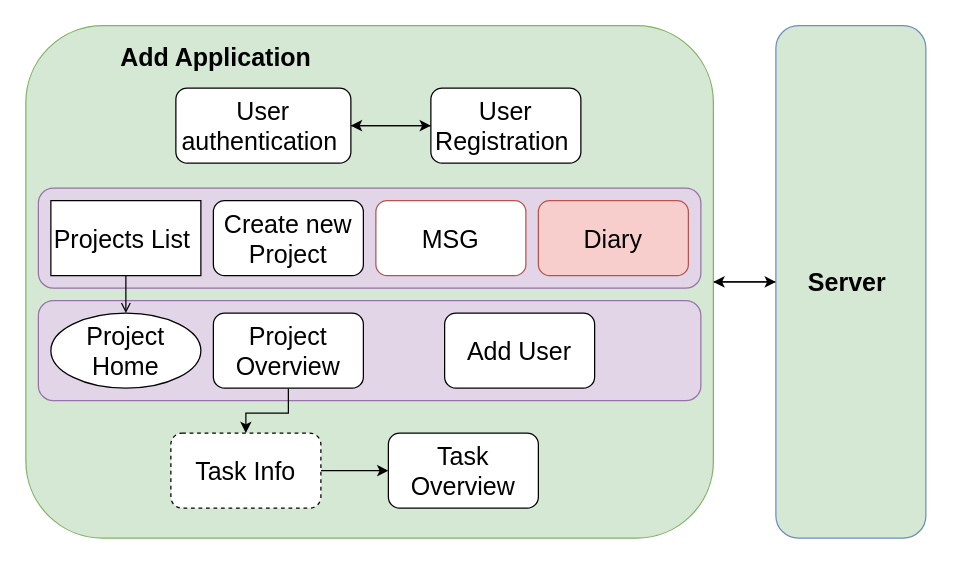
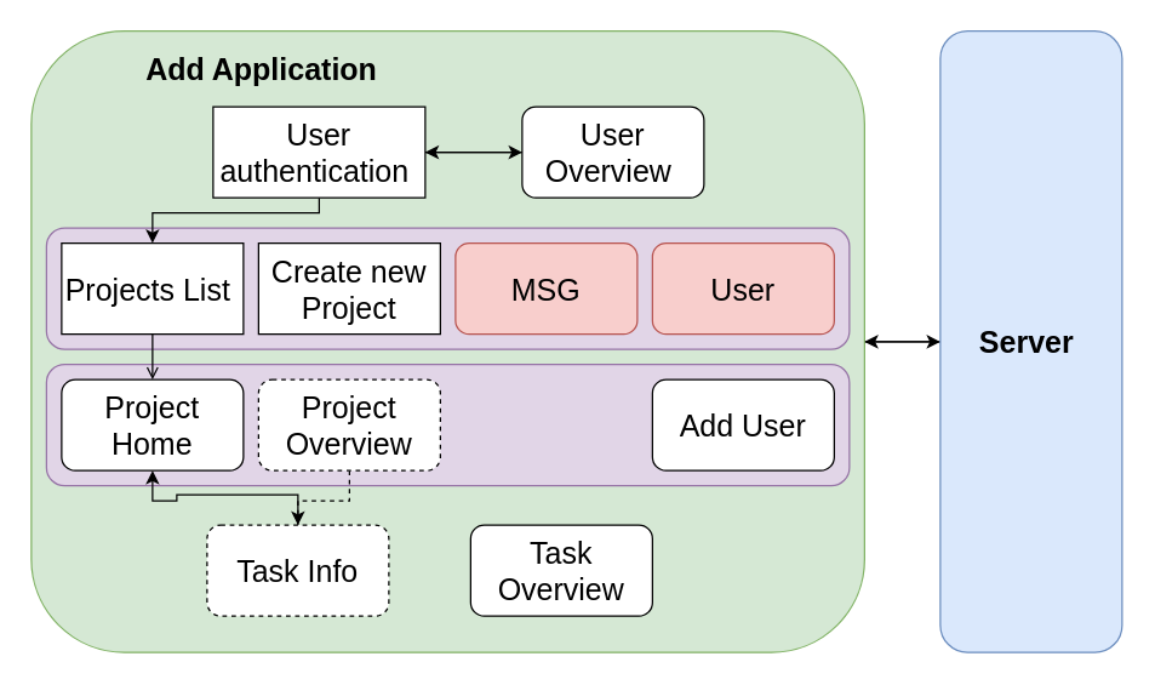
  <mxCell id="0" />
  <mxCell id="1" parent="0" />
  <mxCell id="2" style="edgeStyle=orthogonalEdgeStyle;rounded=0;orthogonalLoop=1;jettySize=auto;html=1;entryX=0;entryY=0.5;entryDx=0;entryDy=0;fontSize=20;fontColor=default;" edge="1" parent="1" source="3" target="5"><mxGeometry relative="1" as="geometry" /></mxCell>
  <mxCell id="3" value="" style="rounded=1;whiteSpace=wrap;html=1;fillColor=#d5e8d4;strokeColor=#82b366;fontColor=default;" vertex="1" parent="1"><mxGeometry x="20" y="20" width="550" height="410" as="geometry" /></mxCell>
  <mxCell id="4" style="edgeStyle=orthogonalEdgeStyle;rounded=0;orthogonalLoop=1;jettySize=auto;html=1;fontSize=20;fontColor=default;" edge="1" parent="1" source="5" target="3"><mxGeometry relative="1" as="geometry" /></mxCell>
- <mxCell id="5" value="&lt;font style=&quot;font-size: 20px&quot;&gt;&lt;b&gt;Server&amp;nbsp;&lt;/b&gt;&lt;/font&gt;" style="rounded=1;whiteSpace=wrap;html=1;strokeColor=#6c8ebf;fillColor=#d5e8d4;fontColor=default;" vertex="1" parent="1"><mxGeometry x="620" y="20" width="120" height="410" as="geometry" /></mxCell>
+ <mxCell id="5" value="&lt;font style=&quot;font-size: 20px&quot;&gt;&lt;b&gt;Server&amp;nbsp;&lt;/b&gt;&lt;/font&gt;" style="rounded=1;whiteSpace=wrap;html=1;strokeColor=#6c8ebf;fillColor=#dae8fc;fontColor=default;" vertex="1" parent="1"><mxGeometry x="620" y="20" width="120" height="410" as="geometry" /></mxCell>
  <mxCell id="6" value="&lt;b&gt;Add Application&amp;nbsp;&lt;/b&gt;" style="text;html=1;strokeColor=none;fillColor=none;align=center;verticalAlign=middle;whiteSpace=wrap;rounded=0;fontSize=20;fontColor=default;" vertex="1" parent="1"><mxGeometry x="70" y="30" width="210" height="30" as="geometry" /></mxCell>
  <mxCell id="7" style="edgeStyle=orthogonalEdgeStyle;rounded=0;orthogonalLoop=1;jettySize=auto;html=1;exitX=1;exitY=0.5;exitDx=0;exitDy=0;fontSize=20;fontColor=default;" edge="1" parent="1" source="10" target="12"><mxGeometry relative="1" as="geometry" /></mxCell>
  <mxCell id="8" value="" style="rounded=1;whiteSpace=wrap;html=1;fontSize=20;strokeColor=#9673a6;fillColor=#e1d5e7;fontColor=default;" vertex="1" parent="1"><mxGeometry x="30" y="150" width="530" height="80" as="geometry" /></mxCell>
- <mxCell id="10" value="User authentication&amp;nbsp;" style="rounded=1;whiteSpace=wrap;html=1;fontSize=20;fillColor=default;strokeColor=default;fontColor=default;" vertex="1" parent="1"><mxGeometry x="140" y="70" width="140" height="60" as="geometry" /></mxCell>
+ <mxCell id="9" style="edgeStyle=orthogonalEdgeStyle;rounded=0;orthogonalLoop=1;jettySize=auto;html=1;fontSize=20;fontColor=default;strokeColor=default;labelBackgroundColor=default;" edge="1" parent="1" source="10" target="15"><mxGeometry relative="1" as="geometry"><Array as="points"><mxPoint x="210" y="140" /><mxPoint x="100" y="140" /></Array></mxGeometry></mxCell>
+ <mxCell id="10" value="User authentication&amp;nbsp;" style="whiteSpace=wrap;html=1;fontSize=20;fillColor=default;strokeColor=default;fontColor=default;rounded=0;" vertex="1" parent="1"><mxGeometry x="140" y="70" width="140" height="60" as="geometry" /></mxCell>
  <mxCell id="11" style="edgeStyle=orthogonalEdgeStyle;rounded=0;orthogonalLoop=1;jettySize=auto;html=1;fontSize=20;fontColor=default;" edge="1" parent="1" source="12" target="10"><mxGeometry relative="1" as="geometry" /></mxCell>
- <mxCell id="12" value="User Registration&amp;nbsp;" style="rounded=1;whiteSpace=wrap;html=1;fontSize=20;fontColor=default;strokeColor=default;fillColor=default;" vertex="1" parent="1"><mxGeometry x="344" y="70" width="120" height="60" as="geometry" /></mxCell>
+ <mxCell id="12" value="User Overview&amp;nbsp;" style="rounded=1;whiteSpace=wrap;html=1;fontSize=20;fontColor=default;strokeColor=default;fillColor=default;" vertex="1" parent="1"><mxGeometry x="344" y="70" width="120" height="60" as="geometry" /></mxCell>
  <mxCell id="13" value="" style="rounded=1;whiteSpace=wrap;html=1;fontSize=20;strokeColor=#9673a6;fillColor=#e1d5e7;fontColor=default;" vertex="1" parent="1"><mxGeometry x="30" y="240" width="530" height="80" as="geometry" /></mxCell>
  <mxCell id="14" style="edgeStyle=orthogonalEdgeStyle;rounded=0;orthogonalLoop=1;jettySize=auto;html=1;exitX=0.5;exitY=1;exitDx=0;exitDy=0;labelBackgroundColor=default;fontSize=20;fontColor=default;strokeColor=default;endArrow=open;" edge="1" parent="1" source="15" target="19"><mxGeometry relative="1" as="geometry" /></mxCell>
  <mxCell id="15" value="Projects List&amp;nbsp;" style="whiteSpace=wrap;html=1;fontSize=20;fontColor=default;strokeColor=default;fillColor=default;rounded=0;" vertex="1" parent="1"><mxGeometry x="40" y="160" width="120" height="60" as="geometry" /></mxCell>
- <mxCell id="16" value="Create new Project" style="rounded=1;whiteSpace=wrap;html=1;fontSize=20;fontColor=default;strokeColor=default;fillColor=default;" vertex="1" parent="1"><mxGeometry x="170" y="160" width="120" height="60" as="geometry" /></mxCell>
- <mxCell id="17" value="MSG" style="rounded=1;whiteSpace=wrap;html=1;fontSize=20;strokeColor=#b85450;fillColor=#ffffff;fontColor=default;" vertex="1" parent="1"><mxGeometry x="300" y="160" width="120" height="60" as="geometry" /></mxCell>
- <mxCell id="18" value="Diary" style="rounded=1;whiteSpace=wrap;html=1;fontSize=20;strokeColor=#b85450;fillColor=#f8cecc;fontColor=default;" vertex="1" parent="1"><mxGeometry x="430" y="160" width="120" height="60" as="geometry" /></mxCell>
- <mxCell id="19" value="Project Home" style="ellipse;whiteSpace=wrap;html=1;fontSize=20;fontColor=default;strokeColor=default;fillColor=default;" vertex="1" parent="1"><mxGeometry x="40" y="250" width="120" height="60" as="geometry" /></mxCell>
- <mxCell id="20" style="edgeStyle=orthogonalEdgeStyle;rounded=0;orthogonalLoop=1;jettySize=auto;html=1;labelBackgroundColor=default;fontSize=20;fontColor=default;strokeColor=default;" edge="1" parent="1" source="21" target="24"><mxGeometry relative="1" as="geometry" /></mxCell>
- <mxCell id="21" value="Project Overview" style="rounded=1;whiteSpace=wrap;html=1;fontSize=20;fontColor=default;strokeColor=default;fillColor=default;" vertex="1" parent="1"><mxGeometry x="170" y="250" width="120" height="60" as="geometry" /></mxCell>
- <mxCell id="22" value="Add User" style="rounded=1;whiteSpace=wrap;html=1;fontSize=20;fontColor=default;strokeColor=default;fillColor=default;" vertex="1" parent="1"><mxGeometry x="355" y="250" width="120" height="60" as="geometry" /></mxCell>
- <mxCell id="23" style="edgeStyle=orthogonalEdgeStyle;rounded=0;orthogonalLoop=1;jettySize=auto;html=1;labelBackgroundColor=default;fontSize=20;fontColor=default;strokeColor=default;" edge="1" parent="1" source="24" target="25"><mxGeometry relative="1" as="geometry" /></mxCell>
+ <mxCell id="16" value="Create new Project" style="whiteSpace=wrap;html=1;fontSize=20;fontColor=default;strokeColor=default;fillColor=default;rounded=0;" vertex="1" parent="1"><mxGeometry x="170" y="160" width="120" height="60" as="geometry" /></mxCell>
+ <mxCell id="17" value="MSG" style="rounded=1;whiteSpace=wrap;html=1;fontSize=20;strokeColor=#b85450;fillColor=#f8cecc;fontColor=default;" vertex="1" parent="1"><mxGeometry x="300" y="160" width="120" height="60" as="geometry" /></mxCell>
+ <mxCell id="18" value="User" style="rounded=1;whiteSpace=wrap;html=1;fontSize=20;strokeColor=#b85450;fillColor=#f8cecc;fontColor=default;" vertex="1" parent="1"><mxGeometry x="430" y="160" width="120" height="60" as="geometry" /></mxCell>
+ <mxCell id="19" value="Project Home" style="rounded=1;whiteSpace=wrap;html=1;fontSize=20;fontColor=default;strokeColor=default;fillColor=default;" vertex="1" parent="1"><mxGeometry x="40" y="250" width="120" height="60" as="geometry" /></mxCell>
+ <mxCell id="20" style="edgeStyle=orthogonalEdgeStyle;rounded=0;orthogonalLoop=1;jettySize=auto;html=1;labelBackgroundColor=default;fontSize=20;fontColor=default;strokeColor=default;dashed=1;" edge="1" parent="1" source="21" target="24"><mxGeometry relative="1" as="geometry" /></mxCell>
+ <mxCell id="21" value="Project Overview" style="rounded=1;whiteSpace=wrap;html=1;fontSize=20;fontColor=default;strokeColor=default;fillColor=default;dashed=1;" vertex="1" parent="1"><mxGeometry x="170" y="250" width="120" height="60" as="geometry" /></mxCell>
+ <mxCell id="22" value="Add User" style="rounded=1;whiteSpace=wrap;html=1;fontSize=20;fontColor=default;strokeColor=default;fillColor=default;" vertex="1" parent="1"><mxGeometry x="430" y="250" width="120" height="60" as="geometry" /></mxCell>
+ <mxCell id="23" style="edgeStyle=orthogonalEdgeStyle;rounded=0;orthogonalLoop=1;jettySize=auto;html=1;labelBackgroundColor=default;fontSize=20;fontColor=default;strokeColor=default;" edge="1" parent="1" source="24" target="19"><mxGeometry relative="1" as="geometry" /></mxCell>
  <mxCell id="24" value="Task Info" style="rounded=1;whiteSpace=wrap;html=1;fontSize=20;fontColor=default;strokeColor=default;fillColor=default;dashed=1;" vertex="1" parent="1"><mxGeometry x="136" y="346" width="120" height="60" as="geometry" /></mxCell>
  <mxCell id="25" value="Task Overview" style="rounded=1;whiteSpace=wrap;html=1;fontSize=20;fontColor=default;strokeColor=default;fillColor=default;" vertex="1" parent="1"><mxGeometry x="310" y="346" width="120" height="60" as="geometry" /></mxCell>
